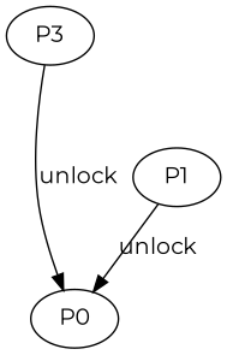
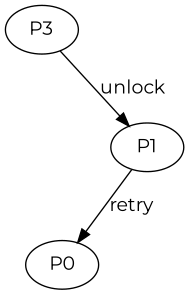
  digraph {
    fontname=Montserrat
    node [fontname=Montserrat]
    edge [fontname=Montserrat]
    n1 [label=P0]
    n2 [label=P1]
    n3 [label=P3]
-   n2 -> n1 [label=unlock]
-   n3 -> n1 [label=unlock]
+   n2 -> n1 [label=retry]
+   n3 -> n2 [label=unlock]
  }
